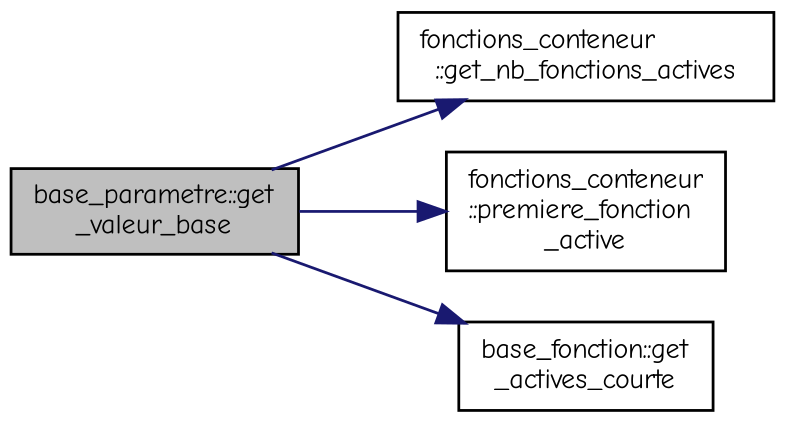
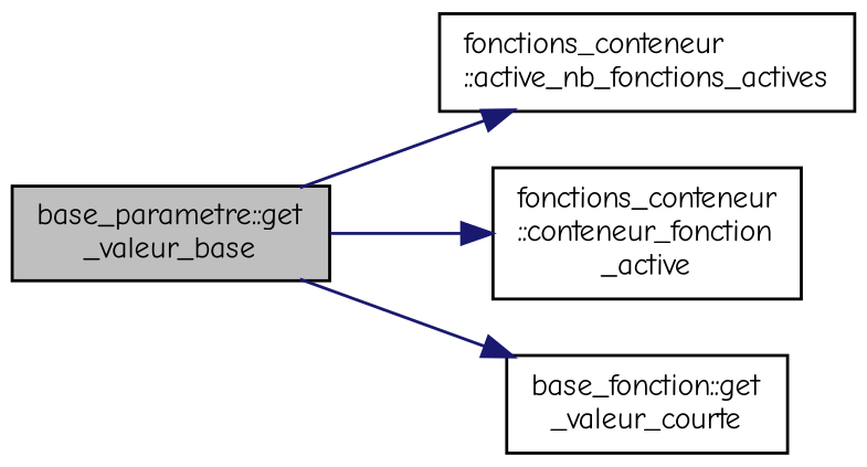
  digraph {
    fontname="Comic Neue"
    rankdir=LR
    node [color=black fillcolor=white fontname="Comic Neue" fontsize=10 shape=record style=filled]
    edge [color=midnightblue fontname="Comic Neue" fontsize=10 labelfontname=Helvetica labelfontsize=10 style=solid]
    n1 [fillcolor=grey75 fontcolor=black height=0.2 label="base_parametre::get\l_valeur_base" width=0.4]
-   n2 [height=0.2 label="fonctions_conteneur\l::get_nb_fonctions_actives" width=0.4]
-   n3 [height=0.2 label="fonctions_conteneur\l::premiere_fonction\l_active" width=0.4]
-   n4 [height=0.2 label="base_fonction::get\l_actives_courte" width=0.4]
+   n2 [height=0.2 label="fonctions_conteneur\l::active_nb_fonctions_actives" width=0.4]
+   n3 [height=0.2 label="fonctions_conteneur\l::conteneur_fonction\l_active" width=0.4]
+   n4 [height=0.2 label="base_fonction::get\l_valeur_courte" width=0.4]
    n1 -> n2
    n1 -> n3
    n1 -> n4
  }
